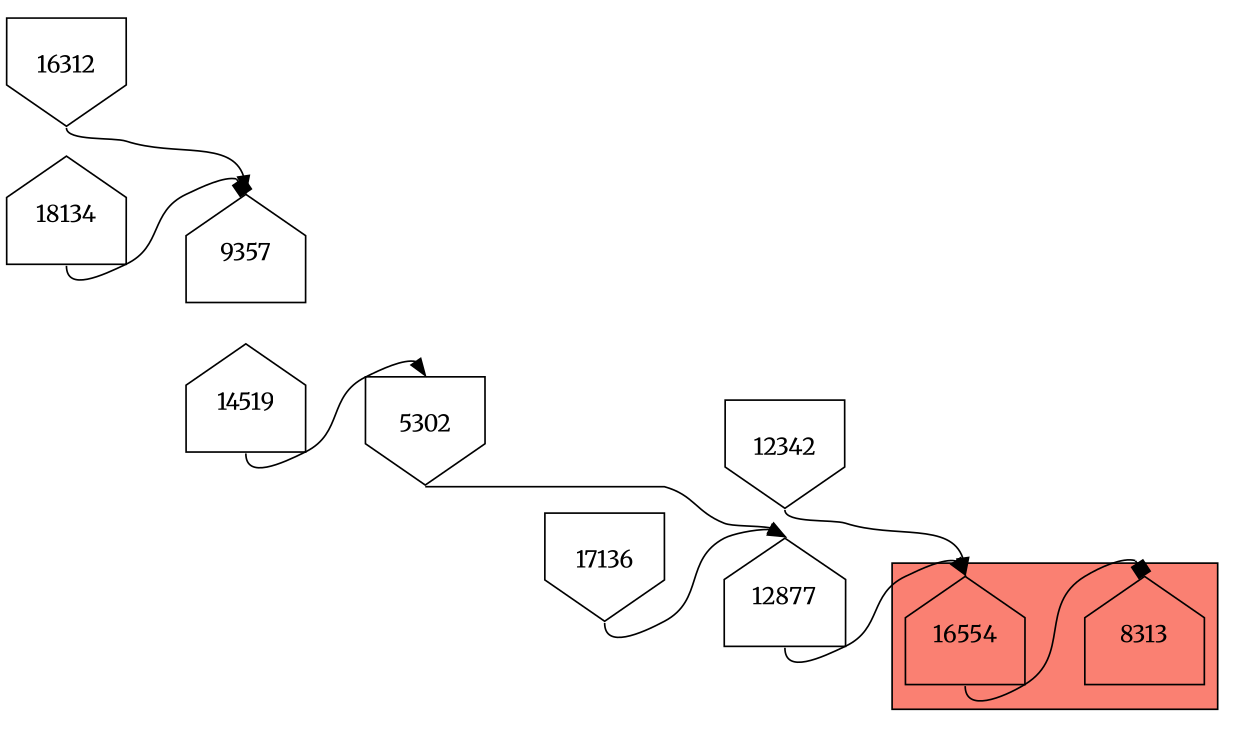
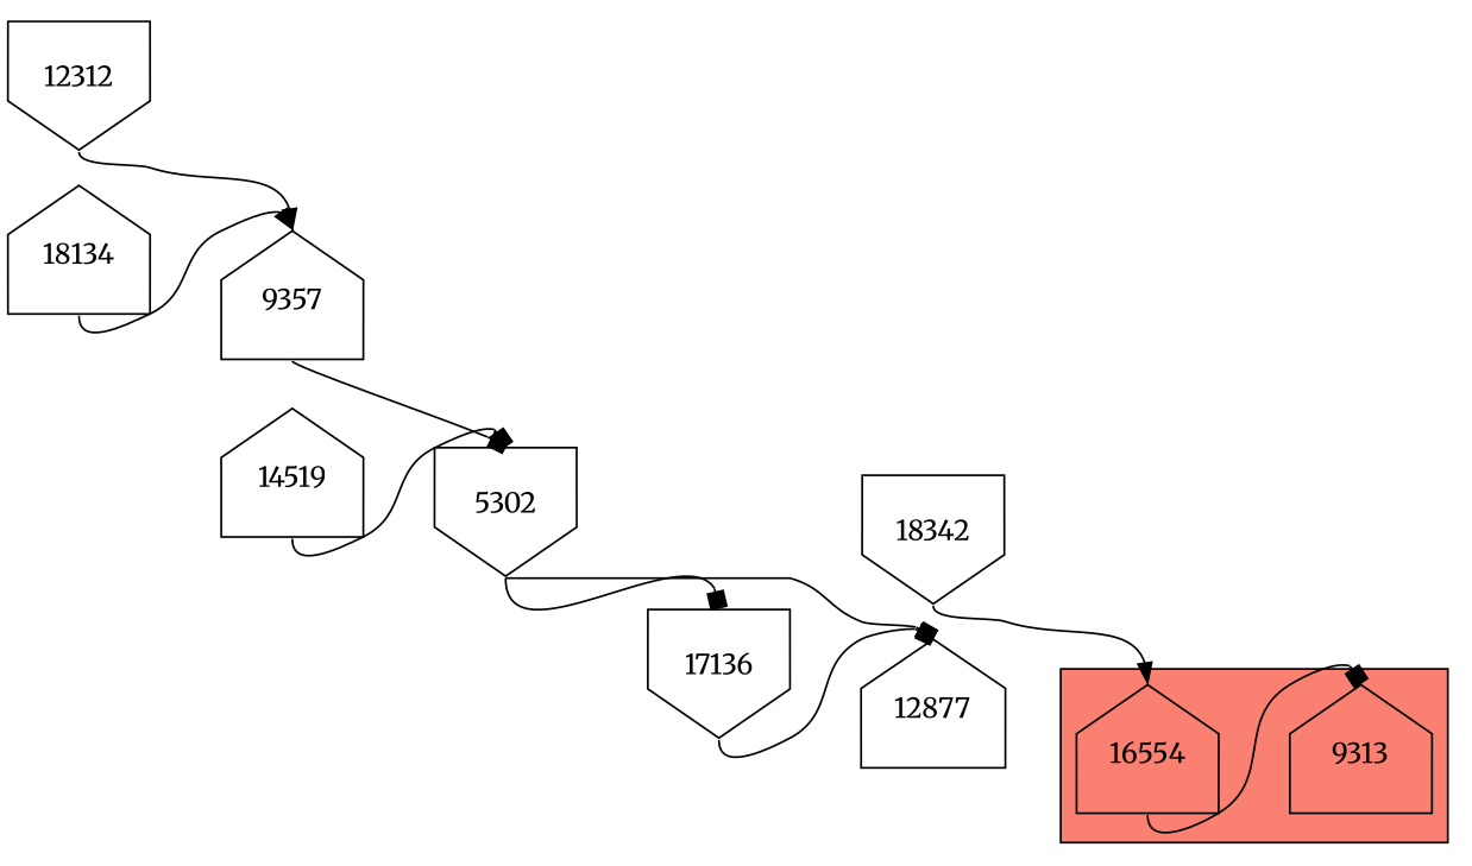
  digraph {
    fontname=Merriweather
    rankdir=LR
    node [fontname=Merriweather shape=house]
    edge [arrowhead=box fontname=Merriweather headport=n tailport=s]
    n1 [height=1 label=16554 width=1]
-   8313 [height=1 width=1]
-   12342 [height=1 shape=invhouse width=1]
+   8313 [height=1 width=1 label=9313]
+   12342 [height=1 shape=invhouse width=1 label=18342]
    12877 [height=1 width=1]
    n5 [height=1 label=5302 shape=invhouse width=1]
    17136 [height=1 shape=invhouse width=1]
    9357 [height=1 width=1]
    14519 [height=1 width=1]
-   16312 [height=1 shape=invhouse width=1]
+   16312 [height=1 shape=invhouse width=1 label=12312]
    18134 [height=1 width=1]
    subgraph cluster_1 {
      fillcolor=salmon
      style=filled
      n1
      8313
    }
    n1 -> 8313
    12342 -> n1 [arrowhead=normal]
-   12877 -> n1 [arrowhead=normal]
-   n5 -> 12877 [arrowhead=normal]
-   17136 -> 12877 [arrowhead=normal]
-   14519 -> n5 [arrowhead=normal]
+   n5 -> 12877
+   n5 -> 17136
+   17136 -> 12877
+   9357 -> n5
+   14519 -> n5
    16312 -> 9357 [arrowhead=normal]
-   18134 -> 9357
+   18134 -> 9357 [arrowhead=normal]
  }
